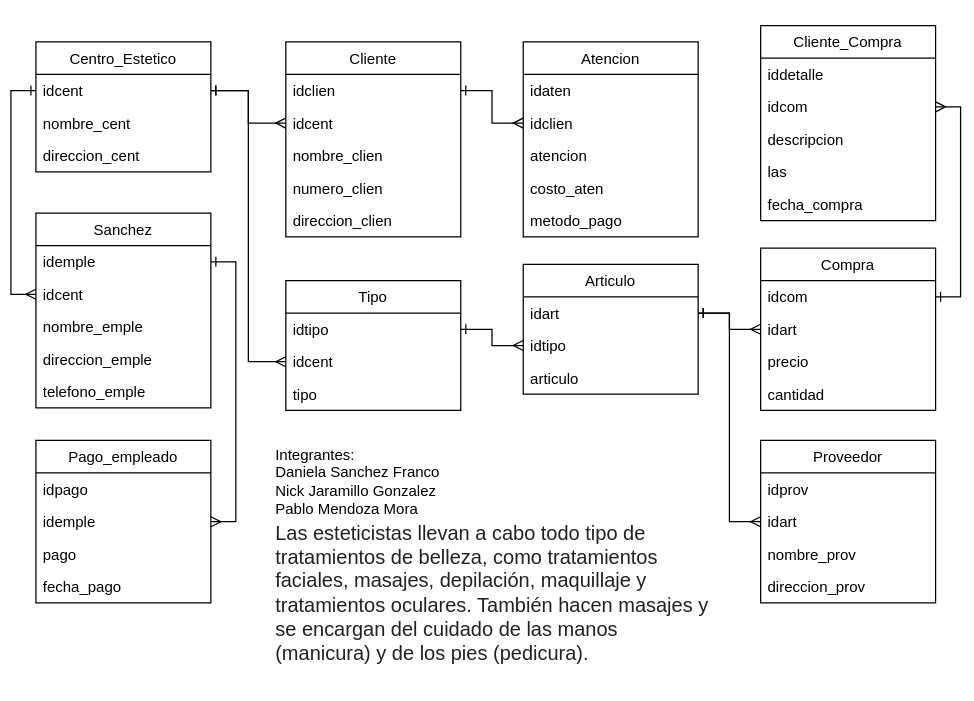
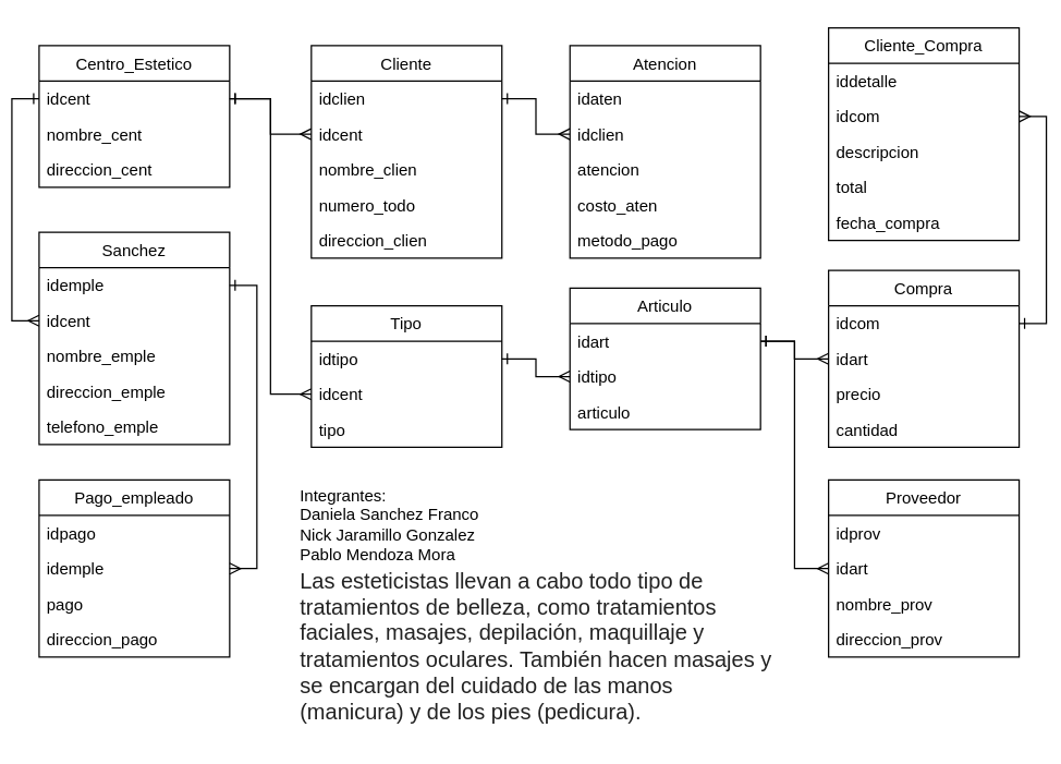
  <mxCell id="0" />
  <mxCell id="1" parent="0" />
  <mxCell id="2" value="&lt;span style=&quot;color: rgb(34 , 34 , 34) ; font-family: &amp;#34;arial&amp;#34; , sans-serif ; font-size: 16px ; font-style: normal ; letter-spacing: normal ; text-align: left ; text-indent: 0px ; text-transform: none ; word-spacing: 0px ; background-color: rgb(255 , 255 , 255) ; display: inline ; float: none&quot;&gt;Las esteticistas llevan a cabo todo tipo de tratamientos de belleza, como tratamientos faciales, masajes, depilación, maquillaje y tratamientos oculares. También hacen masajes y se&lt;/span&gt;&lt;span style=&quot;color: rgb(34 , 34 , 34) ; font-family: &amp;#34;arial&amp;#34; , sans-serif ; font-size: 16px ; font-style: normal ; font-weight: 400 ; letter-spacing: normal ; text-align: left ; text-indent: 0px ; text-transform: none ; word-spacing: 0px ; background-color: rgb(255 , 255 , 255) ; display: inline ; float: none&quot;&gt;&lt;span&gt;&amp;nbsp;&lt;/span&gt;encargan del cuidado de las manos (manicura) y de los pies (pedicura).&lt;/span&gt;" style="text;whiteSpace=wrap;html=1;" parent="1" vertex="1"><mxGeometry x="210" y="410" width="350" height="128.5" as="geometry" /></mxCell>
  <mxCell id="3" value="Integrantes:&lt;br&gt;Daniela Sanchez Franco&lt;br&gt;Nick Jaramillo Gonzalez&lt;br&gt;Pablo Mendoza Mora" style="text;whiteSpace=wrap;html=1;" parent="1" vertex="1"><mxGeometry x="210" y="350" width="150" height="70" as="geometry" /></mxCell>
  <mxCell id="4" style="edgeStyle=orthogonalEdgeStyle;rounded=0;orthogonalLoop=1;jettySize=auto;html=1;exitX=0;exitY=0.5;exitDx=0;exitDy=0;entryX=0;entryY=0.5;entryDx=0;entryDy=0;endArrow=ERmany;endFill=0;startArrow=ERone;startFill=0;" parent="1" source="6" target="11" edge="1"><mxGeometry relative="1" as="geometry" /></mxCell>
  <mxCell id="5" value="Centro_Estetico" style="swimlane;fontStyle=0;childLayout=stackLayout;horizontal=1;startSize=26;fillColor=none;horizontalStack=0;resizeParent=1;resizeParentMax=0;resizeLast=0;collapsible=1;marginBottom=0;" parent="1" vertex="1"><mxGeometry x="20" y="33" width="140" height="104" as="geometry" /></mxCell>
  <mxCell id="6" value="idcent" style="text;strokeColor=none;fillColor=none;align=left;verticalAlign=top;spacingLeft=4;spacingRight=4;overflow=hidden;rotatable=0;points=[[0,0.5],[1,0.5]];portConstraint=eastwest;" parent="5" vertex="1"><mxGeometry y="26" width="140" height="26" as="geometry" /></mxCell>
  <mxCell id="7" value="nombre_cent" style="text;strokeColor=none;fillColor=none;align=left;verticalAlign=top;spacingLeft=4;spacingRight=4;overflow=hidden;rotatable=0;points=[[0,0.5],[1,0.5]];portConstraint=eastwest;" parent="5" vertex="1"><mxGeometry y="52" width="140" height="26" as="geometry" /></mxCell>
  <mxCell id="8" value="direccion_cent" style="text;strokeColor=none;fillColor=none;align=left;verticalAlign=top;spacingLeft=4;spacingRight=4;overflow=hidden;rotatable=0;points=[[0,0.5],[1,0.5]];portConstraint=eastwest;" parent="5" vertex="1"><mxGeometry y="78" width="140" height="26" as="geometry" /></mxCell>
  <mxCell id="9" value="Sanchez" style="swimlane;fontStyle=0;childLayout=stackLayout;horizontal=1;startSize=26;fillColor=none;horizontalStack=0;resizeParent=1;resizeParentMax=0;resizeLast=0;collapsible=1;marginBottom=0;" parent="1" vertex="1"><mxGeometry x="20" y="170" width="140" height="156" as="geometry" /></mxCell>
  <mxCell id="10" value="idemple" style="text;strokeColor=none;fillColor=none;align=left;verticalAlign=top;spacingLeft=4;spacingRight=4;overflow=hidden;rotatable=0;points=[[0,0.5],[1,0.5]];portConstraint=eastwest;" parent="9" vertex="1"><mxGeometry y="26" width="140" height="26" as="geometry" /></mxCell>
  <mxCell id="11" value="idcent" style="text;strokeColor=none;fillColor=none;align=left;verticalAlign=top;spacingLeft=4;spacingRight=4;overflow=hidden;rotatable=0;points=[[0,0.5],[1,0.5]];portConstraint=eastwest;" parent="9" vertex="1"><mxGeometry y="52" width="140" height="26" as="geometry" /></mxCell>
  <mxCell id="12" value="nombre_emple" style="text;strokeColor=none;fillColor=none;align=left;verticalAlign=top;spacingLeft=4;spacingRight=4;overflow=hidden;rotatable=0;points=[[0,0.5],[1,0.5]];portConstraint=eastwest;" parent="9" vertex="1"><mxGeometry y="78" width="140" height="26" as="geometry" /></mxCell>
  <mxCell id="13" value="direccion_emple" style="text;strokeColor=none;fillColor=none;align=left;verticalAlign=top;spacingLeft=4;spacingRight=4;overflow=hidden;rotatable=0;points=[[0,0.5],[1,0.5]];portConstraint=eastwest;" parent="9" vertex="1"><mxGeometry y="104" width="140" height="26" as="geometry" /></mxCell>
  <mxCell id="14" value="telefono_emple" style="text;strokeColor=none;fillColor=none;align=left;verticalAlign=top;spacingLeft=4;spacingRight=4;overflow=hidden;rotatable=0;points=[[0,0.5],[1,0.5]];portConstraint=eastwest;" parent="9" vertex="1"><mxGeometry y="130" width="140" height="26" as="geometry" /></mxCell>
  <mxCell id="15" style="edgeStyle=orthogonalEdgeStyle;rounded=0;orthogonalLoop=1;jettySize=auto;html=1;exitX=1;exitY=0.5;exitDx=0;exitDy=0;entryX=1;entryY=0.5;entryDx=0;entryDy=0;startArrow=ERone;startFill=0;endArrow=ERmany;endFill=0;" parent="1" source="10" target="20" edge="1"><mxGeometry relative="1" as="geometry" /></mxCell>
  <mxCell id="16" style="edgeStyle=orthogonalEdgeStyle;rounded=0;orthogonalLoop=1;jettySize=auto;html=1;exitX=1;exitY=0.5;exitDx=0;exitDy=0;entryX=0;entryY=0.5;entryDx=0;entryDy=0;startArrow=ERone;startFill=0;endArrow=ERmany;endFill=0;" parent="1" source="6" target="25" edge="1"><mxGeometry relative="1" as="geometry" /></mxCell>
  <mxCell id="17" style="edgeStyle=orthogonalEdgeStyle;rounded=0;orthogonalLoop=1;jettySize=auto;html=1;exitX=1;exitY=0.5;exitDx=0;exitDy=0;entryX=0;entryY=0.5;entryDx=0;entryDy=0;startArrow=ERone;startFill=0;endArrow=ERmany;endFill=0;" parent="1" source="24" target="31" edge="1"><mxGeometry relative="1" as="geometry" /></mxCell>
  <mxCell id="18" value="Pago_empleado" style="swimlane;fontStyle=0;childLayout=stackLayout;horizontal=1;startSize=26;fillColor=none;horizontalStack=0;resizeParent=1;resizeParentMax=0;resizeLast=0;collapsible=1;marginBottom=0;" parent="1" vertex="1"><mxGeometry x="20" y="352" width="140" height="130" as="geometry" /></mxCell>
  <mxCell id="19" value="idpago" style="text;strokeColor=none;fillColor=none;align=left;verticalAlign=top;spacingLeft=4;spacingRight=4;overflow=hidden;rotatable=0;points=[[0,0.5],[1,0.5]];portConstraint=eastwest;" parent="18" vertex="1"><mxGeometry y="26" width="140" height="26" as="geometry" /></mxCell>
  <mxCell id="20" value="idemple" style="text;strokeColor=none;fillColor=none;align=left;verticalAlign=top;spacingLeft=4;spacingRight=4;overflow=hidden;rotatable=0;points=[[0,0.5],[1,0.5]];portConstraint=eastwest;" parent="18" vertex="1"><mxGeometry y="52" width="140" height="26" as="geometry" /></mxCell>
  <mxCell id="21" value="pago" style="text;strokeColor=none;fillColor=none;align=left;verticalAlign=top;spacingLeft=4;spacingRight=4;overflow=hidden;rotatable=0;points=[[0,0.5],[1,0.5]];portConstraint=eastwest;" parent="18" vertex="1"><mxGeometry y="78" width="140" height="26" as="geometry" /></mxCell>
- <mxCell id="22" value="fecha_pago" style="text;strokeColor=none;fillColor=none;align=left;verticalAlign=top;spacingLeft=4;spacingRight=4;overflow=hidden;rotatable=0;points=[[0,0.5],[1,0.5]];portConstraint=eastwest;" parent="18" vertex="1"><mxGeometry y="104" width="140" height="26" as="geometry" /></mxCell>
+ <mxCell id="22" value="direccion_pago" style="text;strokeColor=none;fillColor=none;align=left;verticalAlign=top;spacingLeft=4;spacingRight=4;overflow=hidden;rotatable=0;points=[[0,0.5],[1,0.5]];portConstraint=eastwest;" parent="18" vertex="1"><mxGeometry y="104" width="140" height="26" as="geometry" /></mxCell>
  <mxCell id="23" value="Cliente" style="swimlane;fontStyle=0;childLayout=stackLayout;horizontal=1;startSize=26;fillColor=none;horizontalStack=0;resizeParent=1;resizeParentMax=0;resizeLast=0;collapsible=1;marginBottom=0;" parent="1" vertex="1"><mxGeometry x="220" y="33" width="140" height="156" as="geometry" /></mxCell>
  <mxCell id="24" value="idclien" style="text;strokeColor=none;fillColor=none;align=left;verticalAlign=top;spacingLeft=4;spacingRight=4;overflow=hidden;rotatable=0;points=[[0,0.5],[1,0.5]];portConstraint=eastwest;" parent="23" vertex="1"><mxGeometry y="26" width="140" height="26" as="geometry" /></mxCell>
  <mxCell id="25" value="idcent" style="text;strokeColor=none;fillColor=none;align=left;verticalAlign=top;spacingLeft=4;spacingRight=4;overflow=hidden;rotatable=0;points=[[0,0.5],[1,0.5]];portConstraint=eastwest;" parent="23" vertex="1"><mxGeometry y="52" width="140" height="26" as="geometry" /></mxCell>
  <mxCell id="26" value="nombre_clien" style="text;strokeColor=none;fillColor=none;align=left;verticalAlign=top;spacingLeft=4;spacingRight=4;overflow=hidden;rotatable=0;points=[[0,0.5],[1,0.5]];portConstraint=eastwest;" parent="23" vertex="1"><mxGeometry y="78" width="140" height="26" as="geometry" /></mxCell>
- <mxCell id="27" value="numero_clien" style="text;strokeColor=none;fillColor=none;align=left;verticalAlign=top;spacingLeft=4;spacingRight=4;overflow=hidden;rotatable=0;points=[[0,0.5],[1,0.5]];portConstraint=eastwest;" parent="23" vertex="1"><mxGeometry y="104" width="140" height="26" as="geometry" /></mxCell>
+ <mxCell id="27" value="numero_todo" style="text;strokeColor=none;fillColor=none;align=left;verticalAlign=top;spacingLeft=4;spacingRight=4;overflow=hidden;rotatable=0;points=[[0,0.5],[1,0.5]];portConstraint=eastwest;" parent="23" vertex="1"><mxGeometry y="104" width="140" height="26" as="geometry" /></mxCell>
  <mxCell id="28" value="direccion_clien" style="text;strokeColor=none;fillColor=none;align=left;verticalAlign=top;spacingLeft=4;spacingRight=4;overflow=hidden;rotatable=0;points=[[0,0.5],[1,0.5]];portConstraint=eastwest;" parent="23" vertex="1"><mxGeometry y="130" width="140" height="26" as="geometry" /></mxCell>
  <mxCell id="29" value="Atencion" style="swimlane;fontStyle=0;childLayout=stackLayout;horizontal=1;startSize=26;fillColor=none;horizontalStack=0;resizeParent=1;resizeParentMax=0;resizeLast=0;collapsible=1;marginBottom=0;" parent="1" vertex="1"><mxGeometry x="410" y="33" width="140" height="156" as="geometry" /></mxCell>
  <mxCell id="30" value="idaten" style="text;strokeColor=none;fillColor=none;align=left;verticalAlign=top;spacingLeft=4;spacingRight=4;overflow=hidden;rotatable=0;points=[[0,0.5],[1,0.5]];portConstraint=eastwest;" parent="29" vertex="1"><mxGeometry y="26" width="140" height="26" as="geometry" /></mxCell>
  <mxCell id="31" value="idclien" style="text;strokeColor=none;fillColor=none;align=left;verticalAlign=top;spacingLeft=4;spacingRight=4;overflow=hidden;rotatable=0;points=[[0,0.5],[1,0.5]];portConstraint=eastwest;" parent="29" vertex="1"><mxGeometry y="52" width="140" height="26" as="geometry" /></mxCell>
  <mxCell id="32" value="atencion" style="text;strokeColor=none;fillColor=none;align=left;verticalAlign=top;spacingLeft=4;spacingRight=4;overflow=hidden;rotatable=0;points=[[0,0.5],[1,0.5]];portConstraint=eastwest;" parent="29" vertex="1"><mxGeometry y="78" width="140" height="26" as="geometry" /></mxCell>
  <mxCell id="33" value="costo_aten" style="text;strokeColor=none;fillColor=none;align=left;verticalAlign=top;spacingLeft=4;spacingRight=4;overflow=hidden;rotatable=0;points=[[0,0.5],[1,0.5]];portConstraint=eastwest;" parent="29" vertex="1"><mxGeometry y="104" width="140" height="26" as="geometry" /></mxCell>
  <mxCell id="34" value="metodo_pago" style="text;strokeColor=none;fillColor=none;align=left;verticalAlign=top;spacingLeft=4;spacingRight=4;overflow=hidden;rotatable=0;points=[[0,0.5],[1,0.5]];portConstraint=eastwest;" parent="29" vertex="1"><mxGeometry y="130" width="140" height="26" as="geometry" /></mxCell>
  <mxCell id="35" value="Tipo" style="swimlane;fontStyle=0;childLayout=stackLayout;horizontal=1;startSize=26;fillColor=none;horizontalStack=0;resizeParent=1;resizeParentMax=0;resizeLast=0;collapsible=1;marginBottom=0;" parent="1" vertex="1"><mxGeometry x="220" y="224" width="140" height="104" as="geometry" /></mxCell>
  <mxCell id="36" value="idtipo" style="text;strokeColor=none;fillColor=none;align=left;verticalAlign=top;spacingLeft=4;spacingRight=4;overflow=hidden;rotatable=0;points=[[0,0.5],[1,0.5]];portConstraint=eastwest;" parent="35" vertex="1"><mxGeometry y="26" width="140" height="26" as="geometry" /></mxCell>
  <mxCell id="37" value="idcent" style="text;strokeColor=none;fillColor=none;align=left;verticalAlign=top;spacingLeft=4;spacingRight=4;overflow=hidden;rotatable=0;points=[[0,0.5],[1,0.5]];portConstraint=eastwest;" parent="35" vertex="1"><mxGeometry y="52" width="140" height="26" as="geometry" /></mxCell>
  <mxCell id="38" value="tipo" style="text;strokeColor=none;fillColor=none;align=left;verticalAlign=top;spacingLeft=4;spacingRight=4;overflow=hidden;rotatable=0;points=[[0,0.5],[1,0.5]];portConstraint=eastwest;" parent="35" vertex="1"><mxGeometry y="78" width="140" height="26" as="geometry" /></mxCell>
  <mxCell id="39" style="edgeStyle=orthogonalEdgeStyle;rounded=0;orthogonalLoop=1;jettySize=auto;html=1;exitX=1;exitY=0.5;exitDx=0;exitDy=0;entryX=0;entryY=0.5;entryDx=0;entryDy=0;startArrow=ERone;startFill=0;endArrow=ERmany;endFill=0;" parent="1" source="6" target="37" edge="1"><mxGeometry relative="1" as="geometry" /></mxCell>
  <mxCell id="40" style="edgeStyle=orthogonalEdgeStyle;rounded=0;orthogonalLoop=1;jettySize=auto;html=1;exitX=1;exitY=0.5;exitDx=0;exitDy=0;entryX=0;entryY=0.5;entryDx=0;entryDy=0;startArrow=ERone;startFill=0;endArrow=ERmany;endFill=0;" parent="1" source="36" target="56" edge="1"><mxGeometry relative="1" as="geometry" /></mxCell>
  <mxCell id="41" style="edgeStyle=orthogonalEdgeStyle;rounded=0;orthogonalLoop=1;jettySize=auto;html=1;exitX=1;exitY=0.5;exitDx=0;exitDy=0;entryX=0;entryY=0.5;entryDx=0;entryDy=0;startArrow=ERone;startFill=0;endArrow=ERmany;endFill=0;" parent="1" source="55" target="46" edge="1"><mxGeometry relative="1" as="geometry" /></mxCell>
  <mxCell id="42" style="edgeStyle=orthogonalEdgeStyle;rounded=0;orthogonalLoop=1;jettySize=auto;html=1;exitX=1;exitY=0.5;exitDx=0;exitDy=0;entryX=0;entryY=0.5;entryDx=0;entryDy=0;startArrow=ERone;startFill=0;endArrow=ERmany;endFill=0;" parent="1" source="55" target="51" edge="1"><mxGeometry relative="1" as="geometry" /></mxCell>
  <mxCell id="43" style="edgeStyle=orthogonalEdgeStyle;rounded=0;orthogonalLoop=1;jettySize=auto;html=1;exitX=1;exitY=0.5;exitDx=0;exitDy=0;entryX=1;entryY=0.5;entryDx=0;entryDy=0;startArrow=ERone;startFill=0;endArrow=ERmany;endFill=0;" parent="1" source="50" target="60" edge="1"><mxGeometry relative="1" as="geometry" /></mxCell>
  <mxCell id="44" value="Proveedor" style="swimlane;fontStyle=0;childLayout=stackLayout;horizontal=1;startSize=26;fillColor=none;horizontalStack=0;resizeParent=1;resizeParentMax=0;resizeLast=0;collapsible=1;marginBottom=0;" parent="1" vertex="1"><mxGeometry x="600" y="352" width="140" height="130" as="geometry" /></mxCell>
  <mxCell id="45" value="idprov" style="text;strokeColor=none;fillColor=none;align=left;verticalAlign=top;spacingLeft=4;spacingRight=4;overflow=hidden;rotatable=0;points=[[0,0.5],[1,0.5]];portConstraint=eastwest;" parent="44" vertex="1"><mxGeometry y="26" width="140" height="26" as="geometry" /></mxCell>
  <mxCell id="46" value="idart" style="text;strokeColor=none;fillColor=none;align=left;verticalAlign=top;spacingLeft=4;spacingRight=4;overflow=hidden;rotatable=0;points=[[0,0.5],[1,0.5]];portConstraint=eastwest;" parent="44" vertex="1"><mxGeometry y="52" width="140" height="26" as="geometry" /></mxCell>
  <mxCell id="47" value="nombre_prov" style="text;strokeColor=none;fillColor=none;align=left;verticalAlign=top;spacingLeft=4;spacingRight=4;overflow=hidden;rotatable=0;points=[[0,0.5],[1,0.5]];portConstraint=eastwest;" parent="44" vertex="1"><mxGeometry y="78" width="140" height="26" as="geometry" /></mxCell>
  <mxCell id="48" value="direccion_prov" style="text;strokeColor=none;fillColor=none;align=left;verticalAlign=top;spacingLeft=4;spacingRight=4;overflow=hidden;rotatable=0;points=[[0,0.5],[1,0.5]];portConstraint=eastwest;" parent="44" vertex="1"><mxGeometry y="104" width="140" height="26" as="geometry" /></mxCell>
  <mxCell id="49" value="Compra" style="swimlane;fontStyle=0;childLayout=stackLayout;horizontal=1;startSize=26;fillColor=none;horizontalStack=0;resizeParent=1;resizeParentMax=0;resizeLast=0;collapsible=1;marginBottom=0;" parent="1" vertex="1"><mxGeometry x="600" y="198" width="140" height="130" as="geometry" /></mxCell>
  <mxCell id="50" value="idcom" style="text;strokeColor=none;fillColor=none;align=left;verticalAlign=top;spacingLeft=4;spacingRight=4;overflow=hidden;rotatable=0;points=[[0,0.5],[1,0.5]];portConstraint=eastwest;" parent="49" vertex="1"><mxGeometry y="26" width="140" height="26" as="geometry" /></mxCell>
  <mxCell id="51" value="idart" style="text;strokeColor=none;fillColor=none;align=left;verticalAlign=top;spacingLeft=4;spacingRight=4;overflow=hidden;rotatable=0;points=[[0,0.5],[1,0.5]];portConstraint=eastwest;" parent="49" vertex="1"><mxGeometry y="52" width="140" height="26" as="geometry" /></mxCell>
  <mxCell id="52" value="precio" style="text;strokeColor=none;fillColor=none;align=left;verticalAlign=top;spacingLeft=4;spacingRight=4;overflow=hidden;rotatable=0;points=[[0,0.5],[1,0.5]];portConstraint=eastwest;" parent="49" vertex="1"><mxGeometry y="78" width="140" height="26" as="geometry" /></mxCell>
  <mxCell id="53" value="cantidad" style="text;strokeColor=none;fillColor=none;align=left;verticalAlign=top;spacingLeft=4;spacingRight=4;overflow=hidden;rotatable=0;points=[[0,0.5],[1,0.5]];portConstraint=eastwest;" parent="49" vertex="1"><mxGeometry y="104" width="140" height="26" as="geometry" /></mxCell>
  <mxCell id="54" value="Articulo" style="swimlane;fontStyle=0;childLayout=stackLayout;horizontal=1;startSize=26;fillColor=none;horizontalStack=0;resizeParent=1;resizeParentMax=0;resizeLast=0;collapsible=1;marginBottom=0;" parent="1" vertex="1"><mxGeometry x="410" y="211" width="140" height="104" as="geometry" /></mxCell>
  <mxCell id="55" value="idart" style="text;strokeColor=none;fillColor=none;align=left;verticalAlign=top;spacingLeft=4;spacingRight=4;overflow=hidden;rotatable=0;points=[[0,0.5],[1,0.5]];portConstraint=eastwest;" parent="54" vertex="1"><mxGeometry y="26" width="140" height="26" as="geometry" /></mxCell>
  <mxCell id="56" value="idtipo" style="text;strokeColor=none;fillColor=none;align=left;verticalAlign=top;spacingLeft=4;spacingRight=4;overflow=hidden;rotatable=0;points=[[0,0.5],[1,0.5]];portConstraint=eastwest;" parent="54" vertex="1"><mxGeometry y="52" width="140" height="26" as="geometry" /></mxCell>
  <mxCell id="57" value="articulo" style="text;strokeColor=none;fillColor=none;align=left;verticalAlign=top;spacingLeft=4;spacingRight=4;overflow=hidden;rotatable=0;points=[[0,0.5],[1,0.5]];portConstraint=eastwest;" parent="54" vertex="1"><mxGeometry y="78" width="140" height="26" as="geometry" /></mxCell>
  <mxCell id="58" value="Cliente_Compra" style="swimlane;fontStyle=0;childLayout=stackLayout;horizontal=1;startSize=26;fillColor=none;horizontalStack=0;resizeParent=1;resizeParentMax=0;resizeLast=0;collapsible=1;marginBottom=0;" parent="1" vertex="1"><mxGeometry x="600" y="20" width="140" height="156" as="geometry" /></mxCell>
  <mxCell id="59" value="iddetalle" style="text;strokeColor=none;fillColor=none;align=left;verticalAlign=top;spacingLeft=4;spacingRight=4;overflow=hidden;rotatable=0;points=[[0,0.5],[1,0.5]];portConstraint=eastwest;" parent="58" vertex="1"><mxGeometry y="26" width="140" height="26" as="geometry" /></mxCell>
  <mxCell id="60" value="idcom" style="text;strokeColor=none;fillColor=none;align=left;verticalAlign=top;spacingLeft=4;spacingRight=4;overflow=hidden;rotatable=0;points=[[0,0.5],[1,0.5]];portConstraint=eastwest;" parent="58" vertex="1"><mxGeometry y="52" width="140" height="26" as="geometry" /></mxCell>
  <mxCell id="61" value="descripcion" style="text;strokeColor=none;fillColor=none;align=left;verticalAlign=top;spacingLeft=4;spacingRight=4;overflow=hidden;rotatable=0;points=[[0,0.5],[1,0.5]];portConstraint=eastwest;" parent="58" vertex="1"><mxGeometry y="78" width="140" height="26" as="geometry" /></mxCell>
- <mxCell id="62" value="las" style="text;strokeColor=none;fillColor=none;align=left;verticalAlign=top;spacingLeft=4;spacingRight=4;overflow=hidden;rotatable=0;points=[[0,0.5],[1,0.5]];portConstraint=eastwest;" vertex="1" parent="58"><mxGeometry y="104" width="140" height="26" as="geometry" /></mxCell>
+ <mxCell id="62" value="total" style="text;strokeColor=none;fillColor=none;align=left;verticalAlign=top;spacingLeft=4;spacingRight=4;overflow=hidden;rotatable=0;points=[[0,0.5],[1,0.5]];portConstraint=eastwest;" vertex="1" parent="58"><mxGeometry y="104" width="140" height="26" as="geometry" /></mxCell>
  <mxCell id="63" value="fecha_compra" style="text;strokeColor=none;fillColor=none;align=left;verticalAlign=top;spacingLeft=4;spacingRight=4;overflow=hidden;rotatable=0;points=[[0,0.5],[1,0.5]];portConstraint=eastwest;" parent="58" vertex="1"><mxGeometry y="130" width="140" height="26" as="geometry" /></mxCell>
